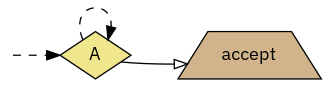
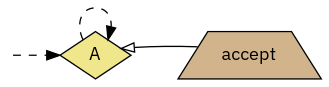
  digraph {
    rankdir=LR
    fontname="IBM Plex Sans"
    node [style=filled fontname="IBM Plex Sans"]
    edge [style=dashed fontname="IBM Plex Sans"]
    init [shape=point style=invis]
    A [shape=diamond fillcolor=khaki]
    accept [shape=trapezium fillcolor=tan]
    init -> A
    A -> A
-   A -> accept [arrowhead=empty style=solid]
+   accept -> A [arrowhead=empty style=solid]
  }
